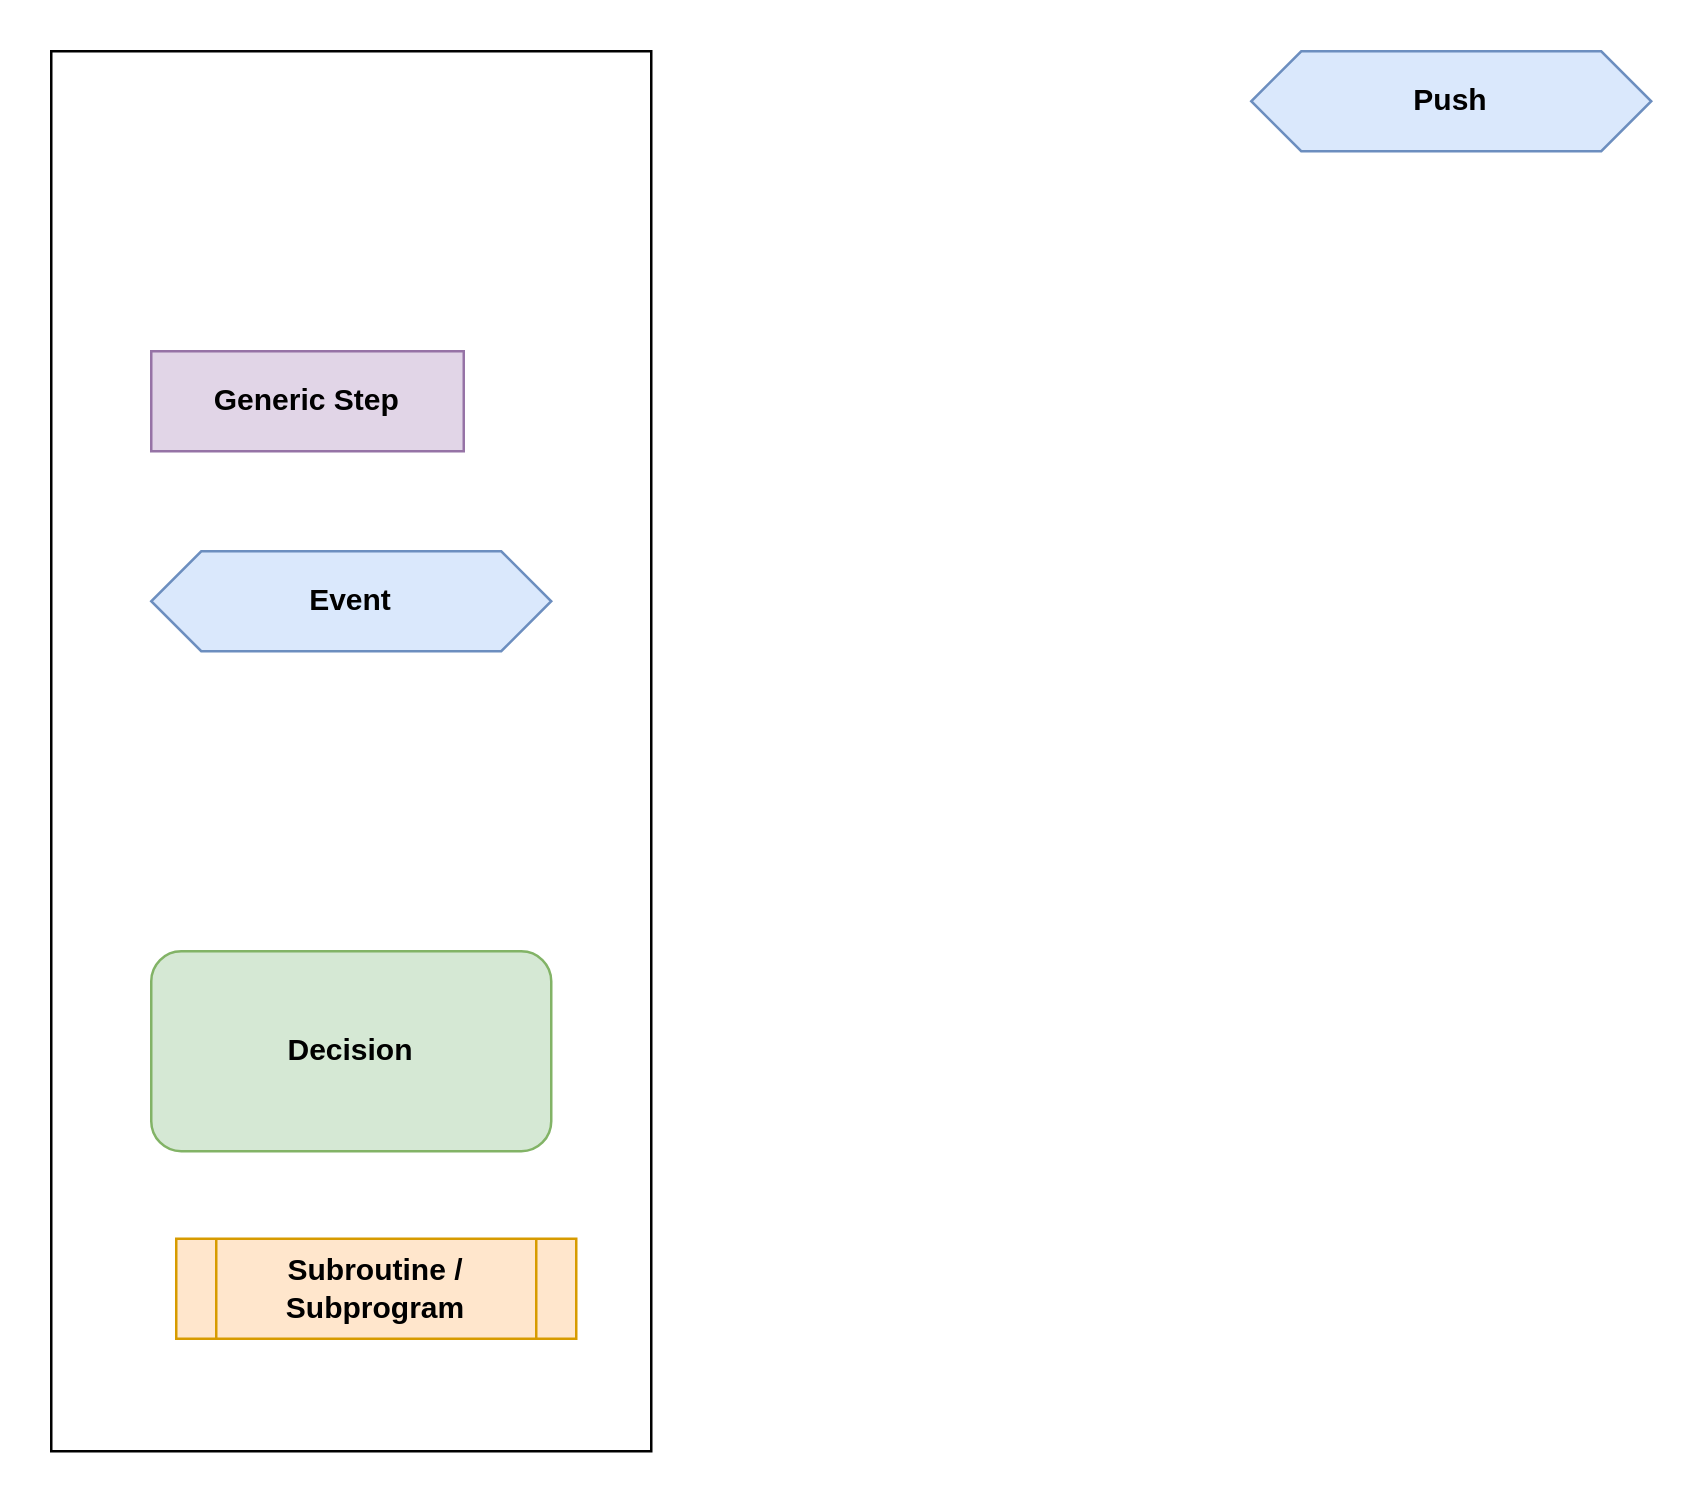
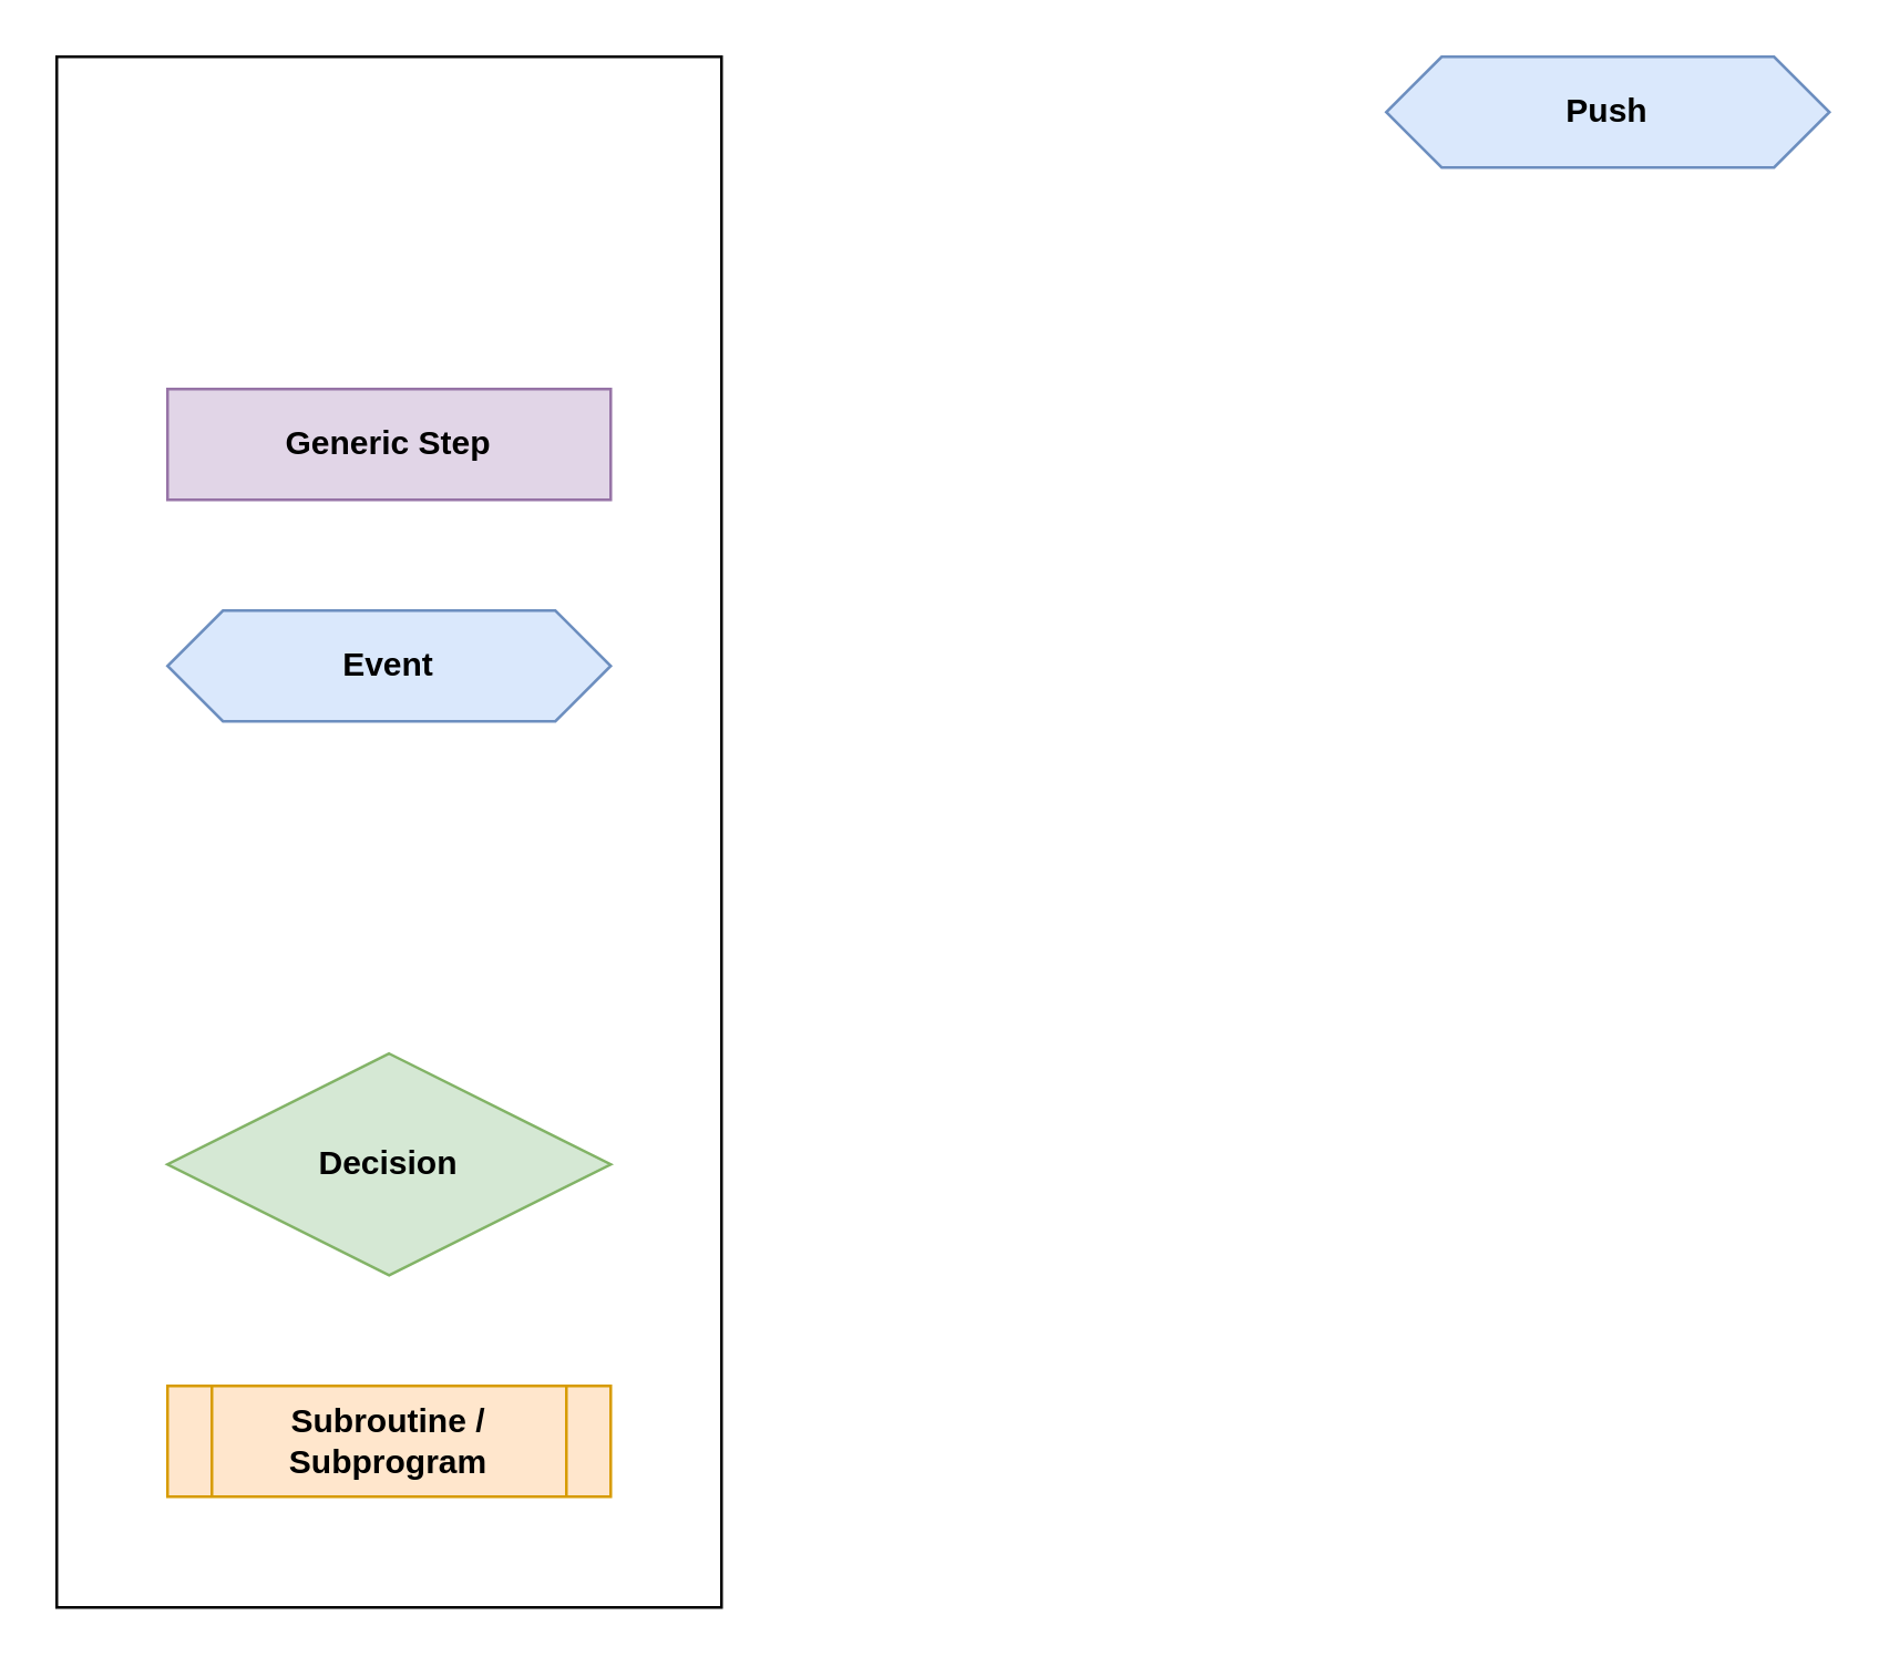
  <mxCell id="0" />
  <mxCell id="1" parent="0" />
  <mxCell id="2" value="" style="rounded=0;whiteSpace=wrap;html=1;fontColor=#000000;fillColor=none;" vertex="1" parent="1"><mxGeometry x="20" y="20" width="240" height="560" as="geometry" /></mxCell>
- <mxCell id="3" value="&lt;b&gt;Generic Step&lt;/b&gt;" style="rounded=0;whiteSpace=wrap;html=1;fillColor=#e1d5e7;strokeColor=#9673a6;fontColor=#000000;" vertex="1" parent="1"><mxGeometry x="60" y="140" width="125" height="40" as="geometry" /></mxCell>
+ <mxCell id="3" value="&lt;b&gt;Generic Step&lt;/b&gt;" style="rounded=0;whiteSpace=wrap;html=1;fillColor=#e1d5e7;strokeColor=#9673a6;fontColor=#000000;" vertex="1" parent="1"><mxGeometry x="60" y="140" width="160" height="40" as="geometry" /></mxCell>
  <mxCell id="4" value="&lt;b&gt;&lt;font color=&quot;#000000&quot;&gt;Event&lt;/font&gt;&lt;/b&gt;" style="shape=hexagon;perimeter=hexagonPerimeter2;whiteSpace=wrap;html=1;fixedSize=1;fillColor=#dae8fc;strokeColor=#6c8ebf;" vertex="1" parent="1"><mxGeometry x="60" y="220" width="160" height="40" as="geometry" /></mxCell>
- <mxCell id="5" value="&lt;font color=&quot;#000000&quot;&gt;&lt;b&gt;Decision&lt;/b&gt;&lt;/font&gt;" style="whiteSpace=wrap;html=1;fillColor=#d5e8d4;strokeColor=#82b366;rounded=1;" vertex="1" parent="1"><mxGeometry x="60" y="380" width="160" height="80" as="geometry" /></mxCell>
- <mxCell id="6" value="&lt;b&gt;&lt;font color=&quot;#000000&quot;&gt;Subroutine /&lt;br&gt;Subprogram&lt;/font&gt;&lt;/b&gt;" style="shape=process;whiteSpace=wrap;html=1;backgroundOutline=1;fillColor=#ffe6cc;strokeColor=#d79b00;" vertex="1" parent="1"><mxGeometry x="70" y="495" width="160" height="40" as="geometry" /></mxCell>
+ <mxCell id="5" value="&lt;font color=&quot;#000000&quot;&gt;&lt;b&gt;Decision&lt;/b&gt;&lt;/font&gt;" style="rhombus;whiteSpace=wrap;html=1;fillColor=#d5e8d4;strokeColor=#82b366;" vertex="1" parent="1"><mxGeometry x="60" y="380" width="160" height="80" as="geometry" /></mxCell>
+ <mxCell id="6" value="&lt;b&gt;&lt;font color=&quot;#000000&quot;&gt;Subroutine /&lt;br&gt;Subprogram&lt;/font&gt;&lt;/b&gt;" style="shape=process;whiteSpace=wrap;html=1;backgroundOutline=1;fillColor=#ffe6cc;strokeColor=#d79b00;" vertex="1" parent="1"><mxGeometry x="60" y="500" width="160" height="40" as="geometry" /></mxCell>
  <mxCell id="7" value="&lt;b&gt;&lt;font color=&quot;#000000&quot;&gt;Push&lt;/font&gt;&lt;/b&gt;" style="shape=hexagon;perimeter=hexagonPerimeter2;whiteSpace=wrap;html=1;fixedSize=1;fillColor=#dae8fc;strokeColor=#6c8ebf;" vertex="1" parent="1"><mxGeometry x="500" y="20" width="160" height="40" as="geometry" /></mxCell>
